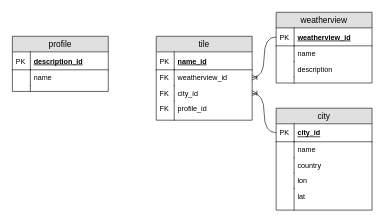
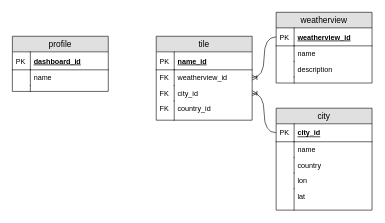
  <mxCell id="0" />
  <mxCell id="1" parent="0" />
  <mxCell id="2" value="weatherview" style="swimlane;fontStyle=0;childLayout=stackLayout;horizontal=1;startSize=26;fillColor=#e0e0e0;horizontalStack=0;resizeParent=1;resizeParentMax=0;resizeLast=0;collapsible=1;marginBottom=0;swimlaneFillColor=#ffffff;align=center;fontSize=14;" parent="1" vertex="1"><mxGeometry x="460" y="20" width="160" height="118" as="geometry" /></mxCell>
  <mxCell id="3" value="weatherview_id" style="shape=partialRectangle;top=0;left=0;right=0;bottom=1;align=left;verticalAlign=middle;fillColor=none;spacingLeft=34;spacingRight=4;overflow=hidden;rotatable=0;points=[[0,0.5],[1,0.5]];portConstraint=eastwest;dropTarget=0;fontStyle=5;fontSize=12;" parent="2" vertex="1"><mxGeometry y="26" width="160" height="30" as="geometry" /></mxCell>
  <mxCell id="4" value="PK" style="shape=partialRectangle;top=0;left=0;bottom=0;fillColor=none;align=left;verticalAlign=middle;spacingLeft=4;spacingRight=4;overflow=hidden;rotatable=0;points=[];portConstraint=eastwest;part=1;fontSize=12;" parent="3" vertex="1" connectable="0"><mxGeometry width="30" height="30" as="geometry" /></mxCell>
  <mxCell id="5" value="name" style="shape=partialRectangle;top=0;left=0;right=0;bottom=0;align=left;verticalAlign=top;fillColor=none;spacingLeft=34;spacingRight=4;overflow=hidden;rotatable=0;points=[[0,0.5],[1,0.5]];portConstraint=eastwest;dropTarget=0;fontSize=12;" parent="2" vertex="1"><mxGeometry y="56" width="160" height="26" as="geometry" /></mxCell>
  <mxCell id="6" value="" style="shape=partialRectangle;top=0;left=0;bottom=0;fillColor=none;align=left;verticalAlign=top;spacingLeft=4;spacingRight=4;overflow=hidden;rotatable=0;points=[];portConstraint=eastwest;part=1;fontSize=12;" parent="5" vertex="1" connectable="0"><mxGeometry width="30" height="26" as="geometry" /></mxCell>
  <mxCell id="7" value="description" style="shape=partialRectangle;top=0;left=0;right=0;bottom=0;align=left;verticalAlign=top;fillColor=none;spacingLeft=34;spacingRight=4;overflow=hidden;rotatable=0;points=[[0,0.5],[1,0.5]];portConstraint=eastwest;dropTarget=0;fontSize=12;" parent="2" vertex="1"><mxGeometry y="82" width="160" height="26" as="geometry" /></mxCell>
  <mxCell id="8" value="" style="shape=partialRectangle;top=0;left=0;bottom=0;fillColor=none;align=left;verticalAlign=top;spacingLeft=4;spacingRight=4;overflow=hidden;rotatable=0;points=[];portConstraint=eastwest;part=1;fontSize=12;" parent="7" vertex="1" connectable="0"><mxGeometry width="30" height="26" as="geometry" /></mxCell>
  <mxCell id="9" value="" style="shape=partialRectangle;top=0;left=0;right=0;bottom=0;align=left;verticalAlign=top;fillColor=none;spacingLeft=34;spacingRight=4;overflow=hidden;rotatable=0;points=[[0,0.5],[1,0.5]];portConstraint=eastwest;dropTarget=0;fontSize=12;" parent="2" vertex="1"><mxGeometry y="108" width="160" height="10" as="geometry" /></mxCell>
  <mxCell id="10" value="" style="shape=partialRectangle;top=0;left=0;bottom=0;fillColor=none;align=left;verticalAlign=top;spacingLeft=4;spacingRight=4;overflow=hidden;rotatable=0;points=[];portConstraint=eastwest;part=1;fontSize=12;" parent="9" vertex="1" connectable="0"><mxGeometry width="30" height="10" as="geometry" /></mxCell>
  <mxCell id="11" value="city" style="swimlane;fontStyle=0;childLayout=stackLayout;horizontal=1;startSize=26;fillColor=#e0e0e0;horizontalStack=0;resizeParent=1;resizeParentMax=0;resizeLast=0;collapsible=1;marginBottom=0;swimlaneFillColor=#ffffff;align=center;fontSize=14;" parent="1" vertex="1"><mxGeometry x="460" y="180" width="160" height="170" as="geometry" /></mxCell>
  <mxCell id="12" value="city_id" style="shape=partialRectangle;top=0;left=0;right=0;bottom=1;align=left;verticalAlign=middle;fillColor=none;spacingLeft=34;spacingRight=4;overflow=hidden;rotatable=0;points=[[0,0.5],[1,0.5]];portConstraint=eastwest;dropTarget=0;fontStyle=5;fontSize=12;" parent="11" vertex="1"><mxGeometry y="26" width="160" height="30" as="geometry" /></mxCell>
  <mxCell id="13" value="PK" style="shape=partialRectangle;top=0;left=0;bottom=0;fillColor=none;align=left;verticalAlign=middle;spacingLeft=4;spacingRight=4;overflow=hidden;rotatable=0;points=[];portConstraint=eastwest;part=1;fontSize=12;" parent="12" vertex="1" connectable="0"><mxGeometry width="30" height="30" as="geometry" /></mxCell>
  <mxCell id="14" value="name" style="shape=partialRectangle;top=0;left=0;right=0;bottom=0;align=left;verticalAlign=top;fillColor=none;spacingLeft=34;spacingRight=4;overflow=hidden;rotatable=0;points=[[0,0.5],[1,0.5]];portConstraint=eastwest;dropTarget=0;fontSize=12;" parent="11" vertex="1"><mxGeometry y="56" width="160" height="26" as="geometry" /></mxCell>
  <mxCell id="15" value="" style="shape=partialRectangle;top=0;left=0;bottom=0;fillColor=none;align=left;verticalAlign=top;spacingLeft=4;spacingRight=4;overflow=hidden;rotatable=0;points=[];portConstraint=eastwest;part=1;fontSize=12;" parent="14" vertex="1" connectable="0"><mxGeometry width="30" height="26" as="geometry" /></mxCell>
  <mxCell id="16" value="country" style="shape=partialRectangle;top=0;left=0;right=0;bottom=0;align=left;verticalAlign=top;fillColor=none;spacingLeft=34;spacingRight=4;overflow=hidden;rotatable=0;points=[[0,0.5],[1,0.5]];portConstraint=eastwest;dropTarget=0;fontSize=12;" vertex="1" parent="11"><mxGeometry y="82" width="160" height="26" as="geometry" /></mxCell>
  <mxCell id="17" value="" style="shape=partialRectangle;top=0;left=0;bottom=0;fillColor=none;align=left;verticalAlign=top;spacingLeft=4;spacingRight=4;overflow=hidden;rotatable=0;points=[];portConstraint=eastwest;part=1;fontSize=12;" vertex="1" connectable="0" parent="16"><mxGeometry width="30" height="26" as="geometry" /></mxCell>
  <mxCell id="18" value="lon" style="shape=partialRectangle;top=0;left=0;right=0;bottom=0;align=left;verticalAlign=top;fillColor=none;spacingLeft=34;spacingRight=4;overflow=hidden;rotatable=0;points=[[0,0.5],[1,0.5]];portConstraint=eastwest;dropTarget=0;fontSize=12;" vertex="1" parent="11"><mxGeometry y="108" width="160" height="26" as="geometry" /></mxCell>
  <mxCell id="19" value="" style="shape=partialRectangle;top=0;left=0;bottom=0;fillColor=none;align=left;verticalAlign=top;spacingLeft=4;spacingRight=4;overflow=hidden;rotatable=0;points=[];portConstraint=eastwest;part=1;fontSize=12;" vertex="1" connectable="0" parent="18"><mxGeometry width="30" height="26" as="geometry" /></mxCell>
  <mxCell id="20" value="lat" style="shape=partialRectangle;top=0;left=0;right=0;bottom=0;align=left;verticalAlign=top;fillColor=none;spacingLeft=34;spacingRight=4;overflow=hidden;rotatable=0;points=[[0,0.5],[1,0.5]];portConstraint=eastwest;dropTarget=0;fontSize=12;" vertex="1" parent="11"><mxGeometry y="134" width="160" height="36" as="geometry" /></mxCell>
  <mxCell id="21" value="" style="shape=partialRectangle;top=0;left=0;bottom=0;fillColor=none;align=left;verticalAlign=top;spacingLeft=4;spacingRight=4;overflow=hidden;rotatable=0;points=[];portConstraint=eastwest;part=1;fontSize=12;" vertex="1" connectable="0" parent="20"><mxGeometry width="30" height="36" as="geometry" /></mxCell>
  <mxCell id="22" value="tile" style="swimlane;fontStyle=0;childLayout=stackLayout;horizontal=1;startSize=26;fillColor=#e0e0e0;horizontalStack=0;resizeParent=1;resizeParentMax=0;resizeLast=0;collapsible=1;marginBottom=0;swimlaneFillColor=#ffffff;align=center;fontSize=14;" parent="1" vertex="1"><mxGeometry x="260" y="60" width="160" height="140" as="geometry" /></mxCell>
  <mxCell id="23" value="name_id" style="shape=partialRectangle;top=0;left=0;right=0;bottom=1;align=left;verticalAlign=middle;fillColor=none;spacingLeft=34;spacingRight=4;overflow=hidden;rotatable=0;points=[[0,0.5],[1,0.5]];portConstraint=eastwest;dropTarget=0;fontStyle=5;fontSize=12;" parent="22" vertex="1"><mxGeometry y="26" width="160" height="30" as="geometry" /></mxCell>
  <mxCell id="24" value="PK" style="shape=partialRectangle;top=0;left=0;bottom=0;fillColor=none;align=left;verticalAlign=middle;spacingLeft=4;spacingRight=4;overflow=hidden;rotatable=0;points=[];portConstraint=eastwest;part=1;fontSize=12;" parent="23" vertex="1" connectable="0"><mxGeometry width="30" height="30" as="geometry" /></mxCell>
  <mxCell id="25" value="weatherview_id" style="shape=partialRectangle;top=0;left=0;right=0;bottom=0;align=left;verticalAlign=top;fillColor=none;spacingLeft=34;spacingRight=4;overflow=hidden;rotatable=0;points=[[0,0.5],[1,0.5]];portConstraint=eastwest;dropTarget=0;fontSize=12;" parent="22" vertex="1"><mxGeometry y="56" width="160" height="26" as="geometry" /></mxCell>
  <mxCell id="26" value="FK" style="shape=partialRectangle;top=0;left=0;bottom=0;fillColor=none;align=left;verticalAlign=top;spacingLeft=4;spacingRight=4;overflow=hidden;rotatable=0;points=[];portConstraint=eastwest;part=1;fontSize=12;" parent="25" vertex="1" connectable="0"><mxGeometry width="30" height="26" as="geometry" /></mxCell>
  <mxCell id="27" value="city_id" style="shape=partialRectangle;top=0;left=0;right=0;bottom=0;align=left;verticalAlign=top;fillColor=none;spacingLeft=34;spacingRight=4;overflow=hidden;rotatable=0;points=[[0,0.5],[1,0.5]];portConstraint=eastwest;dropTarget=0;fontSize=12;" parent="22" vertex="1"><mxGeometry y="82" width="160" height="26" as="geometry" /></mxCell>
  <mxCell id="28" value="FK" style="shape=partialRectangle;top=0;left=0;bottom=0;fillColor=none;align=left;verticalAlign=top;spacingLeft=4;spacingRight=4;overflow=hidden;rotatable=0;points=[];portConstraint=eastwest;part=1;fontSize=12;" parent="27" vertex="1" connectable="0"><mxGeometry width="30" height="26" as="geometry" /></mxCell>
- <mxCell id="29" value="profile_id" style="shape=partialRectangle;top=0;left=0;right=0;bottom=0;align=left;verticalAlign=top;fillColor=none;spacingLeft=34;spacingRight=4;overflow=hidden;rotatable=0;points=[[0,0.5],[1,0.5]];portConstraint=eastwest;dropTarget=0;fontSize=12;" parent="22" vertex="1"><mxGeometry y="108" width="160" height="32" as="geometry" /></mxCell>
+ <mxCell id="29" value="country_id" style="shape=partialRectangle;top=0;left=0;right=0;bottom=0;align=left;verticalAlign=top;fillColor=none;spacingLeft=34;spacingRight=4;overflow=hidden;rotatable=0;points=[[0,0.5],[1,0.5]];portConstraint=eastwest;dropTarget=0;fontSize=12;" parent="22" vertex="1"><mxGeometry y="108" width="160" height="32" as="geometry" /></mxCell>
  <mxCell id="30" value="FK" style="shape=partialRectangle;top=0;left=0;bottom=0;fillColor=none;align=left;verticalAlign=top;spacingLeft=4;spacingRight=4;overflow=hidden;rotatable=0;points=[];portConstraint=eastwest;part=1;fontSize=12;" parent="29" vertex="1" connectable="0"><mxGeometry width="30" height="32" as="geometry" /></mxCell>
  <mxCell id="31" value="profile" style="swimlane;fontStyle=0;childLayout=stackLayout;horizontal=1;startSize=26;fillColor=#e0e0e0;horizontalStack=0;resizeParent=1;resizeParentMax=0;resizeLast=0;collapsible=1;marginBottom=0;swimlaneFillColor=#ffffff;align=center;fontSize=14;" parent="1" vertex="1"><mxGeometry x="20" y="60" width="160" height="92" as="geometry" /></mxCell>
- <mxCell id="32" value="description_id" style="shape=partialRectangle;top=0;left=0;right=0;bottom=1;align=left;verticalAlign=middle;fillColor=none;spacingLeft=34;spacingRight=4;overflow=hidden;rotatable=0;points=[[0,0.5],[1,0.5]];portConstraint=eastwest;dropTarget=0;fontStyle=5;fontSize=12;" parent="31" vertex="1"><mxGeometry y="26" width="160" height="30" as="geometry" /></mxCell>
+ <mxCell id="32" value="dashboard_id" style="shape=partialRectangle;top=0;left=0;right=0;bottom=1;align=left;verticalAlign=middle;fillColor=none;spacingLeft=34;spacingRight=4;overflow=hidden;rotatable=0;points=[[0,0.5],[1,0.5]];portConstraint=eastwest;dropTarget=0;fontStyle=5;fontSize=12;" parent="31" vertex="1"><mxGeometry y="26" width="160" height="30" as="geometry" /></mxCell>
  <mxCell id="33" value="PK" style="shape=partialRectangle;top=0;left=0;bottom=0;fillColor=none;align=left;verticalAlign=middle;spacingLeft=4;spacingRight=4;overflow=hidden;rotatable=0;points=[];portConstraint=eastwest;part=1;fontSize=12;" parent="32" vertex="1" connectable="0"><mxGeometry width="30" height="30" as="geometry" /></mxCell>
  <mxCell id="34" value="name" style="shape=partialRectangle;top=0;left=0;right=0;bottom=0;align=left;verticalAlign=top;fillColor=none;spacingLeft=34;spacingRight=4;overflow=hidden;rotatable=0;points=[[0,0.5],[1,0.5]];portConstraint=eastwest;dropTarget=0;fontSize=12;" parent="31" vertex="1"><mxGeometry y="56" width="160" height="26" as="geometry" /></mxCell>
  <mxCell id="35" value="" style="shape=partialRectangle;top=0;left=0;bottom=0;fillColor=none;align=left;verticalAlign=top;spacingLeft=4;spacingRight=4;overflow=hidden;rotatable=0;points=[];portConstraint=eastwest;part=1;fontSize=12;" parent="34" vertex="1" connectable="0"><mxGeometry width="30" height="26" as="geometry" /></mxCell>
  <mxCell id="36" value="" style="shape=partialRectangle;top=0;left=0;right=0;bottom=0;align=left;verticalAlign=top;fillColor=none;spacingLeft=34;spacingRight=4;overflow=hidden;rotatable=0;points=[[0,0.5],[1,0.5]];portConstraint=eastwest;dropTarget=0;fontSize=12;" parent="31" vertex="1"><mxGeometry y="82" width="160" height="10" as="geometry" /></mxCell>
  <mxCell id="37" value="" style="shape=partialRectangle;top=0;left=0;bottom=0;fillColor=none;align=left;verticalAlign=top;spacingLeft=4;spacingRight=4;overflow=hidden;rotatable=0;points=[];portConstraint=eastwest;part=1;fontSize=12;" parent="36" vertex="1" connectable="0"><mxGeometry width="30" height="10" as="geometry" /></mxCell>
  <mxCell id="38" value="" style="edgeStyle=orthogonalEdgeStyle;fontSize=12;html=1;endArrow=ERoneToMany;exitX=0;exitY=0.5;exitDx=0;exitDy=0;curved=1;entryX=1;entryY=0.5;entryDx=0;entryDy=0;" parent="1" source="3" target="25" edge="1"><mxGeometry width="100" height="100" relative="1" as="geometry"><mxPoint x="280" y="340" as="sourcePoint" /><mxPoint x="420" y="-10" as="targetPoint" /></mxGeometry></mxCell>
  <mxCell id="39" value="" style="edgeStyle=orthogonalEdgeStyle;fontSize=12;html=1;endArrow=ERoneToMany;entryX=1;entryY=0.5;entryDx=0;entryDy=0;curved=1;exitX=0;exitY=0.5;exitDx=0;exitDy=0;" parent="1" source="12" target="27" edge="1"><mxGeometry width="100" height="100" relative="1" as="geometry"><mxPoint x="380" y="290" as="sourcePoint" /><mxPoint x="430" y="260" as="targetPoint" /></mxGeometry></mxCell>
